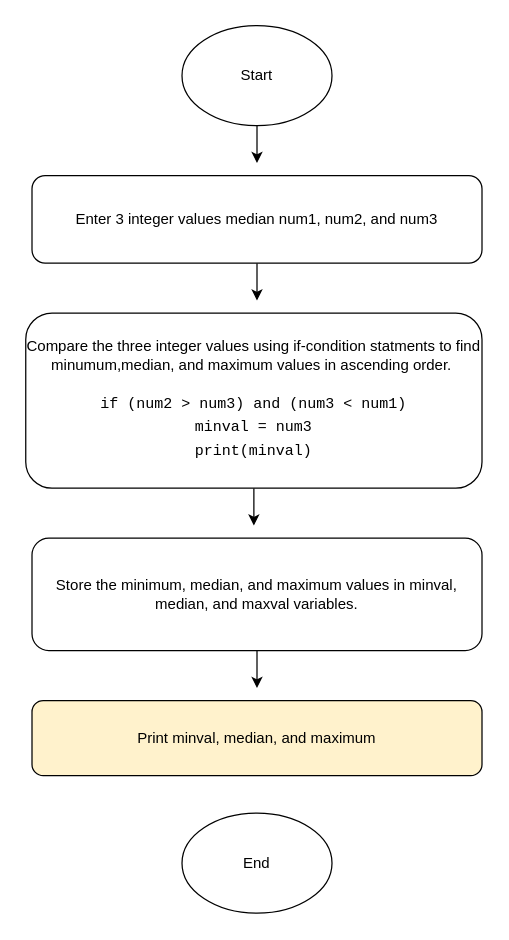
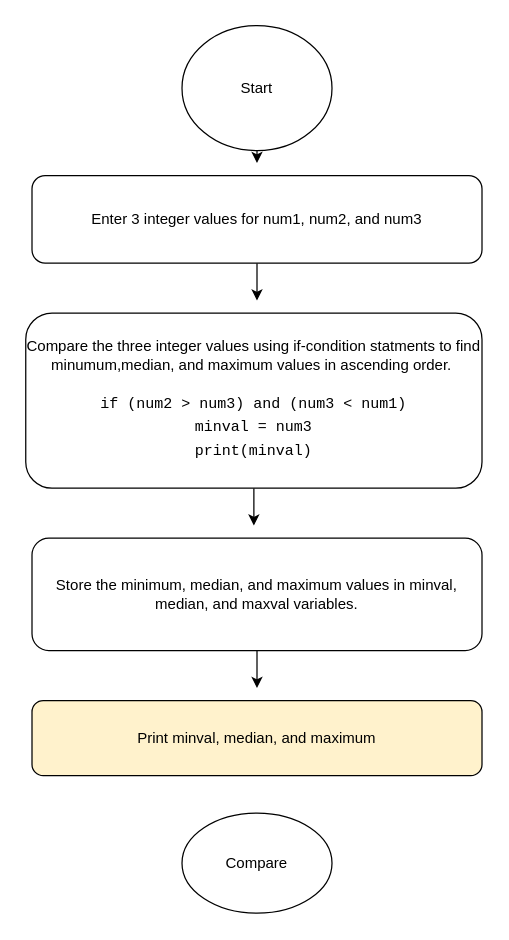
  <mxCell id="0" />
  <mxCell id="1" parent="0" />
  <mxCell id="2" style="edgeStyle=none;html=1;fontSize=12;fontColor=#000000;" edge="1" parent="1" source="3"><mxGeometry relative="1" as="geometry"><mxPoint x="205" y="240" as="targetPoint" /></mxGeometry></mxCell>
- <mxCell id="3" value="Enter 3 integer values median num1, num2, and num3" style="rounded=1;whiteSpace=wrap;html=1;fontColor=#000000;labelBackgroundColor=none;" vertex="1" parent="1"><mxGeometry x="25" y="140" width="360" height="70" as="geometry" /></mxCell>
+ <mxCell id="3" value="Enter 3 integer values for num1, num2, and num3" style="rounded=1;whiteSpace=wrap;html=1;fontColor=#000000;labelBackgroundColor=none;" vertex="1" parent="1"><mxGeometry x="25" y="140" width="360" height="70" as="geometry" /></mxCell>
  <mxCell id="4" style="edgeStyle=none;html=1;exitX=0.5;exitY=1;exitDx=0;exitDy=0;fontSize=12;fontColor=#FFFFFF;" edge="1" parent="1" source="5"><mxGeometry relative="1" as="geometry"><mxPoint x="205" y="130" as="targetPoint" /></mxGeometry></mxCell>
- <mxCell id="5" value="Start" style="ellipse;whiteSpace=wrap;html=1;" vertex="1" parent="1"><mxGeometry x="145" width="120" height="80" as="geometry" y="20" /></mxCell>
+ <mxCell id="5" value="Start" style="ellipse;whiteSpace=wrap;html=1;" vertex="1" parent="1"><mxGeometry x="145" y="20" width="120" height="100" as="geometry" /></mxCell>
  <mxCell id="6" style="edgeStyle=none;html=1;fontSize=12;fontColor=#000000;" edge="1" parent="1" source="7"><mxGeometry relative="1" as="geometry"><mxPoint x="202.5" y="420" as="targetPoint" /></mxGeometry></mxCell>
  <mxCell id="7" value="&lt;font style=&quot;font-size: 12px;&quot;&gt;&lt;font style=&quot;&quot;&gt;Compare the three integer values using if-condition statments to find minumum,median, and maximum values in ascending order.&amp;nbsp;&lt;br&gt;&lt;/font&gt;&lt;br&gt;&lt;/font&gt;&lt;div style=&quot;font-family: Consolas, &amp;quot;Courier New&amp;quot;, monospace; line-height: 19px;&quot;&gt;&lt;div style=&quot;&quot;&gt;&lt;font style=&quot;font-size: 12px;&quot;&gt;if (num2 &amp;gt; num3) and (num3 &amp;lt; num1)&lt;/font&gt;&lt;/div&gt;&lt;div style=&quot;&quot;&gt;&lt;font style=&quot;&quot;&gt;minval = num3&lt;/font&gt;&lt;/div&gt;&lt;div style=&quot;&quot;&gt;&lt;font style=&quot;font-size: 12px;&quot;&gt;print(minval)&lt;/font&gt;&lt;/div&gt;&lt;/div&gt;" style="rounded=1;whiteSpace=wrap;html=1;fontColor=#000000;labelBackgroundColor=none;" vertex="1" parent="1"><mxGeometry x="20" y="250" width="365" height="140" as="geometry" /></mxCell>
  <mxCell id="8" style="edgeStyle=none;html=1;fontSize=12;fontColor=#000000;" edge="1" parent="1" source="9"><mxGeometry relative="1" as="geometry"><mxPoint x="205" y="550" as="targetPoint" /></mxGeometry></mxCell>
  <mxCell id="9" value="Store the minimum, median, and maximum values in minval, median, and maxval variables." style="rounded=1;whiteSpace=wrap;html=1;labelBackgroundColor=none;fontSize=12;fontColor=#000000;" vertex="1" parent="1"><mxGeometry x="25" y="430" width="360" height="90" as="geometry" /></mxCell>
  <mxCell id="10" value="Print minval, median, and maximum" style="rounded=1;whiteSpace=wrap;html=1;labelBackgroundColor=none;fontSize=12;fontColor=#000000;fillColor=#fff2cc;" vertex="1" parent="1"><mxGeometry x="25" y="560" width="360" height="60" as="geometry" /></mxCell>
- <mxCell id="11" value="End" style="ellipse;whiteSpace=wrap;html=1;labelBackgroundColor=none;fontSize=12;fontColor=#000000;" vertex="1" parent="1"><mxGeometry x="145" y="650" width="120" height="80" as="geometry" /></mxCell>
+ <mxCell id="11" value="Compare" style="ellipse;whiteSpace=wrap;html=1;labelBackgroundColor=none;fontSize=12;fontColor=#000000;" vertex="1" parent="1"><mxGeometry x="145" y="650" width="120" height="80" as="geometry" /></mxCell>
